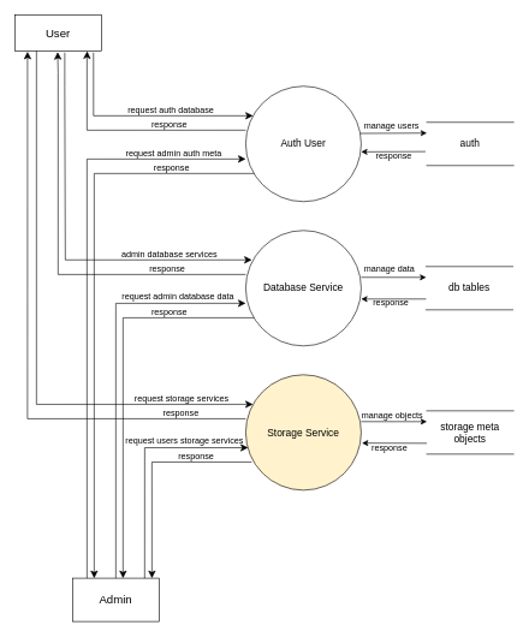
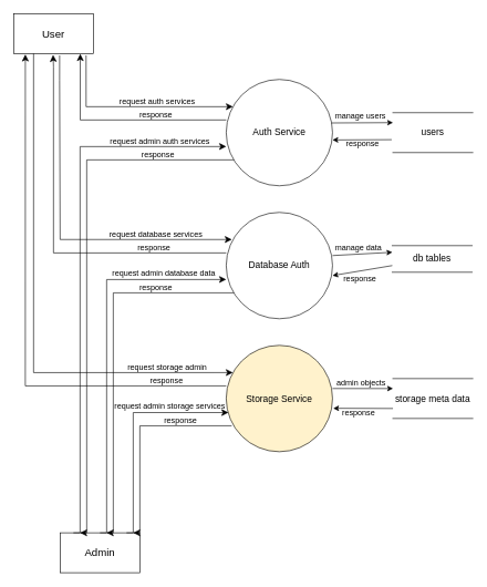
  <mxCell id="0" />
  <mxCell id="1" parent="0" />
- <mxCell id="2" value="&lt;font style=&quot;font-size: 16px;&quot;&gt;User&lt;/font&gt;" style="rounded=0;whiteSpace=wrap;html=1;" vertex="1" parent="1"><mxGeometry x="20" y="20" width="120" height="50" as="geometry" /></mxCell>
- <mxCell id="3" value="&lt;font style=&quot;font-size: 14px;&quot;&gt;Auth User&lt;/font&gt;" style="ellipse;whiteSpace=wrap;html=1;aspect=fixed;" vertex="1" parent="1"><mxGeometry x="340" y="119" width="160" height="160" as="geometry" /></mxCell>
- <mxCell id="4" value="&lt;font style=&quot;font-size: 14px;&quot;&gt;Database Service&lt;/font&gt;" style="ellipse;whiteSpace=wrap;html=1;aspect=fixed;" vertex="1" parent="1"><mxGeometry x="340" y="319" width="160" height="160" as="geometry" /></mxCell>
- <mxCell id="5" value="&lt;font style=&quot;font-size: 14px;&quot;&gt;auth&lt;/font&gt;" style="shape=partialRectangle;whiteSpace=wrap;html=1;left=0;right=0;fillColor=none;" vertex="1" parent="1"><mxGeometry x="591" y="169" width="120" height="60" as="geometry" /></mxCell>
+ <mxCell id="2" value="&lt;font style=&quot;font-size: 16px;&quot;&gt;User&lt;/font&gt;" style="rounded=0;whiteSpace=wrap;html=1;" vertex="1" parent="1"><mxGeometry x="20" y="20" width="120" height="60" as="geometry" /></mxCell>
+ <mxCell id="3" value="&lt;font style=&quot;font-size: 14px;&quot;&gt;Auth Service&lt;/font&gt;" style="ellipse;whiteSpace=wrap;html=1;aspect=fixed;" vertex="1" parent="1"><mxGeometry x="340" y="119" width="160" height="160" as="geometry" /></mxCell>
+ <mxCell id="4" value="&lt;font style=&quot;font-size: 14px;&quot;&gt;Database Auth&lt;/font&gt;" style="ellipse;whiteSpace=wrap;html=1;aspect=fixed;" vertex="1" parent="1"><mxGeometry x="340" y="319" width="160" height="160" as="geometry" /></mxCell>
+ <mxCell id="5" value="&lt;font style=&quot;font-size: 14px;&quot;&gt;users&lt;/font&gt;" style="shape=partialRectangle;whiteSpace=wrap;html=1;left=0;right=0;fillColor=none;" vertex="1" parent="1"><mxGeometry x="591" y="169" width="120" height="60" as="geometry" /></mxCell>
  <mxCell id="6" value="&lt;font style=&quot;font-size: 14px;&quot;&gt;Storage Service&lt;/font&gt;" style="ellipse;whiteSpace=wrap;html=1;aspect=fixed;fillColor=#fff2cc;" vertex="1" parent="1"><mxGeometry x="340" y="519" width="160" height="160" as="geometry" /></mxCell>
- <mxCell id="7" value="&lt;font style=&quot;font-size: 14px;&quot;&gt;db tables&lt;/font&gt;" style="shape=partialRectangle;whiteSpace=wrap;html=1;left=0;right=0;fillColor=none;" vertex="1" parent="1"><mxGeometry x="590" y="369" width="120" height="60" as="geometry" /></mxCell>
- <mxCell id="8" value="&lt;font style=&quot;font-size: 14px;&quot;&gt;storage meta objects&lt;/font&gt;" style="shape=partialRectangle;whiteSpace=wrap;html=1;left=0;right=0;fillColor=none;" vertex="1" parent="1"><mxGeometry x="591" y="569" width="120" height="60" as="geometry" /></mxCell>
- <mxCell id="9" value="&lt;font style=&quot;font-size: 16px;&quot;&gt;Admin&lt;/font&gt;" style="rounded=0;whiteSpace=wrap;html=1;" vertex="1" parent="1"><mxGeometry x="100" y="801" width="120" height="60" as="geometry" /></mxCell>
+ <mxCell id="7" value="&lt;font style=&quot;font-size: 14px;&quot;&gt;db tables&lt;/font&gt;" style="shape=partialRectangle;whiteSpace=wrap;html=1;left=0;right=0;fillColor=none;" vertex="1" parent="1"><mxGeometry x="590" y="369" width="120" height="40" as="geometry" /></mxCell>
+ <mxCell id="8" value="&lt;font style=&quot;font-size: 14px;&quot;&gt;storage meta data&lt;/font&gt;" style="shape=partialRectangle;whiteSpace=wrap;html=1;left=0;right=0;fillColor=none;" vertex="1" parent="1"><mxGeometry x="591" y="569" width="120" height="60" as="geometry" /></mxCell>
+ <mxCell id="9" value="&lt;font style=&quot;font-size: 16px;&quot;&gt;Admin&lt;/font&gt;" style="rounded=0;whiteSpace=wrap;html=1;" vertex="1" parent="1"><mxGeometry x="90" y="801" width="120" height="60" as="geometry" /></mxCell>
  <mxCell id="10" value="" style="edgeStyle=segmentEdgeStyle;endArrow=classic;html=1;curved=0;rounded=0;endSize=8;startSize=8;exitX=0;exitY=0.381;exitDx=0;exitDy=0;exitPerimeter=0;entryX=0.836;entryY=1.01;entryDx=0;entryDy=0;entryPerimeter=0;" edge="1" parent="1" source="3" target="2"><mxGeometry width="50" height="50" relative="1" as="geometry"><mxPoint x="60" y="130" as="sourcePoint" /><mxPoint x="110" y="100" as="targetPoint" /><Array as="points"><mxPoint x="120" y="180" /><mxPoint x="120" y="81" /></Array></mxGeometry></mxCell>
  <mxCell id="11" value="" style="edgeStyle=segmentEdgeStyle;endArrow=classic;html=1;curved=0;rounded=0;endSize=8;startSize=8;entryX=0.053;entryY=0.255;entryDx=0;entryDy=0;entryPerimeter=0;exitX=0.577;exitY=1.048;exitDx=0;exitDy=0;exitPerimeter=0;" edge="1" parent="1" source="2" target="4"><mxGeometry width="50" height="50" relative="1" as="geometry"><mxPoint x="80" y="120" as="sourcePoint" /><mxPoint x="230" y="399" as="targetPoint" /><Array as="points"><mxPoint x="89" y="120" /><mxPoint x="90" y="120" /><mxPoint x="90" y="360" /></Array></mxGeometry></mxCell>
  <mxCell id="12" value="" style="edgeStyle=segmentEdgeStyle;endArrow=classic;html=1;curved=0;rounded=0;endSize=8;startSize=8;exitX=0;exitY=0.381;exitDx=0;exitDy=0;exitPerimeter=0;entryX=0.495;entryY=1.033;entryDx=0;entryDy=0;entryPerimeter=0;" edge="1" parent="1" source="4" target="2"><mxGeometry width="50" height="50" relative="1" as="geometry"><mxPoint x="20" y="140" as="sourcePoint" /><mxPoint x="72" y="100" as="targetPoint" /><Array as="points"><mxPoint x="80" y="380" /><mxPoint x="80" y="100" /><mxPoint x="79" y="100" /></Array></mxGeometry></mxCell>
  <mxCell id="13" value="" style="edgeStyle=segmentEdgeStyle;endArrow=classic;html=1;curved=0;rounded=0;endSize=8;startSize=8;exitX=0.909;exitY=1.046;exitDx=0;exitDy=0;exitPerimeter=0;" edge="1" parent="1" source="2" target="3"><mxGeometry width="50" height="50" relative="1" as="geometry"><mxPoint x="129" y="80" as="sourcePoint" /><mxPoint x="240" y="130" as="targetPoint" /><Array as="points"><mxPoint x="129" y="160" /></Array></mxGeometry></mxCell>
  <mxCell id="14" value="" style="edgeStyle=segmentEdgeStyle;endArrow=classic;html=1;curved=0;rounded=0;endSize=8;startSize=8;exitX=0.25;exitY=1;exitDx=0;exitDy=0;entryX=0.063;entryY=0.256;entryDx=0;entryDy=0;entryPerimeter=0;" edge="1" parent="1" source="2" target="6"><mxGeometry width="50" height="50" relative="1" as="geometry"><mxPoint x="-20" y="390" as="sourcePoint" /><mxPoint x="30" y="340" as="targetPoint" /><Array as="points"><mxPoint x="50" y="560" /></Array></mxGeometry></mxCell>
  <mxCell id="15" value="" style="edgeStyle=segmentEdgeStyle;endArrow=classic;html=1;curved=0;rounded=0;endSize=8;startSize=8;entryX=0.147;entryY=1.022;entryDx=0;entryDy=0;entryPerimeter=0;exitX=0;exitY=0.381;exitDx=0;exitDy=0;exitPerimeter=0;" edge="1" parent="1" source="6" target="2"><mxGeometry width="50" height="50" relative="1" as="geometry"><mxPoint x="38" y="660" as="sourcePoint" /><mxPoint x="10" y="260" as="targetPoint" /><Array as="points"><mxPoint x="38" y="580" /></Array></mxGeometry></mxCell>
  <mxCell id="16" value="" style="edgeStyle=segmentEdgeStyle;endArrow=classic;html=1;curved=0;rounded=0;endSize=8;startSize=8;exitX=0.833;exitY=0;exitDx=0;exitDy=0;exitPerimeter=0;entryX=0.021;entryY=0.632;entryDx=0;entryDy=0;entryPerimeter=0;" edge="1" parent="1" source="9" target="6"><mxGeometry width="50" height="50" relative="1" as="geometry"><mxPoint x="210" y="770" as="sourcePoint" /><mxPoint x="230" y="690" as="targetPoint" /><Array as="points"><mxPoint x="200" y="620" /></Array></mxGeometry></mxCell>
  <mxCell id="17" value="" style="edgeStyle=segmentEdgeStyle;endArrow=classic;html=1;curved=0;rounded=0;endSize=8;startSize=8;exitX=0.052;exitY=0.756;exitDx=0;exitDy=0;exitPerimeter=0;entryX=0.917;entryY=0;entryDx=0;entryDy=0;entryPerimeter=0;" edge="1" parent="1" source="6" target="9"><mxGeometry width="50" height="50" relative="1" as="geometry"><mxPoint x="290" y="630" as="sourcePoint" /><mxPoint x="310" y="710" as="targetPoint" /><Array as="points"><mxPoint x="210" y="640" /></Array></mxGeometry></mxCell>
  <mxCell id="18" value="" style="edgeStyle=segmentEdgeStyle;endArrow=classic;html=1;curved=0;rounded=0;endSize=8;startSize=8;exitX=0.5;exitY=0;exitDx=0;exitDy=0;entryX=0;entryY=0.631;entryDx=0;entryDy=0;entryPerimeter=0;" edge="1" parent="1" source="9" target="4"><mxGeometry width="50" height="50" relative="1" as="geometry"><mxPoint x="180" y="720" as="sourcePoint" /><mxPoint x="300" y="400" as="targetPoint" /><Array as="points"><mxPoint x="160" y="420" /></Array></mxGeometry></mxCell>
  <mxCell id="19" value="" style="edgeStyle=segmentEdgeStyle;endArrow=classic;html=1;curved=0;rounded=0;endSize=8;startSize=8;entryX=0.583;entryY=0;entryDx=0;entryDy=0;entryPerimeter=0;" edge="1" parent="1" source="4" target="9"><mxGeometry width="50" height="50" relative="1" as="geometry"><mxPoint x="310" y="420" as="sourcePoint" /><mxPoint x="169" y="760" as="targetPoint" /><Array as="points"><mxPoint x="170" y="440" /></Array></mxGeometry></mxCell>
  <mxCell id="20" value="" style="edgeStyle=segmentEdgeStyle;endArrow=classic;html=1;curved=0;rounded=0;endSize=8;startSize=8;entryX=0.25;entryY=0;entryDx=0;entryDy=0;" edge="1" parent="1" source="3" target="9"><mxGeometry width="50" height="50" relative="1" as="geometry"><mxPoint x="290" y="220" as="sourcePoint" /><mxPoint x="40" y="630" as="targetPoint" /><Array as="points"><mxPoint x="130" y="240" /></Array></mxGeometry></mxCell>
  <mxCell id="21" value="" style="edgeStyle=segmentEdgeStyle;endArrow=classic;html=1;curved=0;rounded=0;endSize=8;startSize=8;exitX=0.167;exitY=0;exitDx=0;exitDy=0;exitPerimeter=0;entryX=0;entryY=0.631;entryDx=0;entryDy=0;entryPerimeter=0;" edge="1" parent="1" source="9" target="3"><mxGeometry width="50" height="50" relative="1" as="geometry"><mxPoint x="180" y="320" as="sourcePoint" /><mxPoint x="230" y="270" as="targetPoint" /><Array as="points"><mxPoint x="120" y="220" /></Array></mxGeometry></mxCell>
  <mxCell id="22" value="" style="endArrow=classic;html=1;rounded=0;exitX=0.989;exitY=0.409;exitDx=0;exitDy=0;exitPerimeter=0;entryX=0;entryY=0.25;entryDx=0;entryDy=0;" edge="1" parent="1" source="3" target="5"><mxGeometry width="50" height="50" relative="1" as="geometry"><mxPoint x="460" y="100" as="sourcePoint" /><mxPoint x="560" y="184" as="targetPoint" /></mxGeometry></mxCell>
  <mxCell id="23" value="" style="endArrow=classic;html=1;rounded=0;entryX=1;entryY=0.569;entryDx=0;entryDy=0;entryPerimeter=0;exitX=-0.016;exitY=0.677;exitDx=0;exitDy=0;exitPerimeter=0;" edge="1" parent="1" source="5" target="3"><mxGeometry width="50" height="50" relative="1" as="geometry"><mxPoint x="580" y="210" as="sourcePoint" /><mxPoint x="610" y="260" as="targetPoint" /></mxGeometry></mxCell>
  <mxCell id="24" value="" style="endArrow=classic;html=1;rounded=0;entryX=0;entryY=0.25;entryDx=0;entryDy=0;exitX=1;exitY=0.406;exitDx=0;exitDy=0;exitPerimeter=0;" edge="1" parent="1" source="4" target="7"><mxGeometry width="50" height="50" relative="1" as="geometry"><mxPoint x="520" y="380" as="sourcePoint" /><mxPoint x="570" y="330" as="targetPoint" /></mxGeometry></mxCell>
  <mxCell id="25" value="" style="endArrow=classic;html=1;rounded=0;entryX=1;entryY=0.594;entryDx=0;entryDy=0;exitX=0;exitY=0.75;exitDx=0;exitDy=0;entryPerimeter=0;" edge="1" parent="1" source="7" target="4"><mxGeometry width="50" height="50" relative="1" as="geometry"><mxPoint x="520" y="450" as="sourcePoint" /><mxPoint x="600" y="450" as="targetPoint" /></mxGeometry></mxCell>
  <mxCell id="26" value="" style="endArrow=classic;html=1;rounded=0;entryX=0;entryY=0.25;entryDx=0;entryDy=0;exitX=1;exitY=0.406;exitDx=0;exitDy=0;exitPerimeter=0;" edge="1" parent="1" source="6" target="8"><mxGeometry width="50" height="50" relative="1" as="geometry"><mxPoint x="530" y="580" as="sourcePoint" /><mxPoint x="580" y="530" as="targetPoint" /></mxGeometry></mxCell>
  <mxCell id="27" value="" style="endArrow=classic;html=1;rounded=0;exitX=0;exitY=0.75;exitDx=0;exitDy=0;entryX=1.007;entryY=0.592;entryDx=0;entryDy=0;entryPerimeter=0;" edge="1" parent="1" source="8" target="6"><mxGeometry width="50" height="50" relative="1" as="geometry"><mxPoint x="520" y="680" as="sourcePoint" /><mxPoint x="510" y="610" as="targetPoint" /></mxGeometry></mxCell>
- <mxCell id="28" value="request auth database" style="text;html=1;align=center;verticalAlign=middle;resizable=0;points=[];autosize=1;strokeColor=none;fillColor=none;" vertex="1" parent="1"><mxGeometry x="166" y="137" width="140" height="30" as="geometry" /></mxCell>
+ <mxCell id="28" value="request auth services" style="text;html=1;align=center;verticalAlign=middle;resizable=0;points=[];autosize=1;strokeColor=none;fillColor=none;" vertex="1" parent="1"><mxGeometry x="166" y="137" width="140" height="30" as="geometry" /></mxCell>
  <mxCell id="29" value="response" style="text;html=1;align=center;verticalAlign=middle;resizable=0;points=[];autosize=1;strokeColor=none;fillColor=none;" vertex="1" parent="1"><mxGeometry x="199" y="157" width="70" height="30" as="geometry" /></mxCell>
- <mxCell id="30" value="admin database services" style="text;html=1;align=center;verticalAlign=middle;resizable=0;points=[];autosize=1;strokeColor=none;fillColor=none;" vertex="1" parent="1"><mxGeometry x="154" y="337" width="160" height="30" as="geometry" /></mxCell>
+ <mxCell id="30" value="request database services" style="text;html=1;align=center;verticalAlign=middle;resizable=0;points=[];autosize=1;strokeColor=none;fillColor=none;" vertex="1" parent="1"><mxGeometry x="154" y="337" width="160" height="30" as="geometry" /></mxCell>
  <mxCell id="31" value="response" style="text;html=1;align=center;verticalAlign=middle;resizable=0;points=[];autosize=1;strokeColor=none;fillColor=none;" vertex="1" parent="1"><mxGeometry x="196" y="358" width="70" height="30" as="geometry" /></mxCell>
- <mxCell id="32" value="request storage services" style="text;html=1;align=center;verticalAlign=middle;resizable=0;points=[];autosize=1;strokeColor=none;fillColor=none;" vertex="1" parent="1"><mxGeometry x="176" y="537" width="150" height="30" as="geometry" /></mxCell>
+ <mxCell id="32" value="request storage admin" style="text;html=1;align=center;verticalAlign=middle;resizable=0;points=[];autosize=1;strokeColor=none;fillColor=none;" vertex="1" parent="1"><mxGeometry x="176" y="537" width="150" height="30" as="geometry" /></mxCell>
  <mxCell id="33" value="response" style="text;html=1;align=center;verticalAlign=middle;resizable=0;points=[];autosize=1;strokeColor=none;fillColor=none;" vertex="1" parent="1"><mxGeometry x="215" y="557" width="70" height="30" as="geometry" /></mxCell>
- <mxCell id="34" value="request admin auth meta" style="text;html=1;align=center;verticalAlign=middle;resizable=0;points=[];autosize=1;strokeColor=none;fillColor=none;" vertex="1" parent="1"><mxGeometry x="155" y="197" width="170" height="30" as="geometry" /></mxCell>
+ <mxCell id="34" value="request admin auth services" style="text;html=1;align=center;verticalAlign=middle;resizable=0;points=[];autosize=1;strokeColor=none;fillColor=none;" vertex="1" parent="1"><mxGeometry x="155" y="197" width="170" height="30" as="geometry" /></mxCell>
  <mxCell id="35" value="response" style="text;html=1;align=center;verticalAlign=middle;resizable=0;points=[];autosize=1;strokeColor=none;fillColor=none;" vertex="1" parent="1"><mxGeometry x="202" y="218" width="70" height="30" as="geometry" /></mxCell>
  <mxCell id="36" value="request admin database data" style="text;html=1;align=center;verticalAlign=middle;resizable=0;points=[];autosize=1;strokeColor=none;fillColor=none;" vertex="1" parent="1"><mxGeometry x="146" y="396" width="200" height="30" as="geometry" /></mxCell>
  <mxCell id="37" value="response" style="text;html=1;align=center;verticalAlign=middle;resizable=0;points=[];autosize=1;strokeColor=none;fillColor=none;" vertex="1" parent="1"><mxGeometry x="199" y="418" width="70" height="30" as="geometry" /></mxCell>
- <mxCell id="38" value="request users storage services" style="text;html=1;align=center;verticalAlign=middle;resizable=0;points=[];autosize=1;strokeColor=none;fillColor=none;" vertex="1" parent="1"><mxGeometry x="160" y="596" width="190" height="30" as="geometry" /></mxCell>
+ <mxCell id="38" value="request admin storage services" style="text;html=1;align=center;verticalAlign=middle;resizable=0;points=[];autosize=1;strokeColor=none;fillColor=none;" vertex="1" parent="1"><mxGeometry x="160" y="596" width="190" height="30" as="geometry" /></mxCell>
  <mxCell id="39" value="response" style="text;html=1;align=center;verticalAlign=middle;resizable=0;points=[];autosize=1;strokeColor=none;fillColor=none;" vertex="1" parent="1"><mxGeometry x="236" y="617" width="70" height="30" as="geometry" /></mxCell>
  <mxCell id="40" value="response" style="text;html=1;align=center;verticalAlign=middle;resizable=0;points=[];autosize=1;strokeColor=none;fillColor=none;" vertex="1" parent="1"><mxGeometry x="510" y="201" width="70" height="30" as="geometry" /></mxCell>
  <mxCell id="41" value="response" style="text;html=1;align=center;verticalAlign=middle;resizable=0;points=[];autosize=1;strokeColor=none;fillColor=none;" vertex="1" parent="1"><mxGeometry x="506" y="405" width="70" height="30" as="geometry" /></mxCell>
  <mxCell id="42" value="response" style="text;html=1;align=center;verticalAlign=middle;resizable=0;points=[];autosize=1;strokeColor=none;fillColor=none;" vertex="1" parent="1"><mxGeometry x="504" y="605" width="70" height="30" as="geometry" /></mxCell>
  <mxCell id="43" value="manage users" style="text;html=1;align=center;verticalAlign=middle;resizable=0;points=[];autosize=1;strokeColor=none;fillColor=none;" vertex="1" parent="1"><mxGeometry x="492" y="159" width="100" height="30" as="geometry" /></mxCell>
  <mxCell id="44" value="manage data" style="text;html=1;align=center;verticalAlign=middle;resizable=0;points=[];autosize=1;strokeColor=none;fillColor=none;" vertex="1" parent="1"><mxGeometry x="494" y="358" width="90" height="30" as="geometry" /></mxCell>
- <mxCell id="45" value="manage objects" style="text;html=1;align=center;verticalAlign=middle;resizable=0;points=[];autosize=1;strokeColor=none;fillColor=none;" vertex="1" parent="1"><mxGeometry x="488" y="561" width="110" height="30" as="geometry" /></mxCell>
+ <mxCell id="45" value="admin objects" style="text;html=1;align=center;verticalAlign=middle;resizable=0;points=[];autosize=1;strokeColor=none;fillColor=none;" vertex="1" parent="1"><mxGeometry x="488" y="561" width="110" height="30" as="geometry" /></mxCell>
